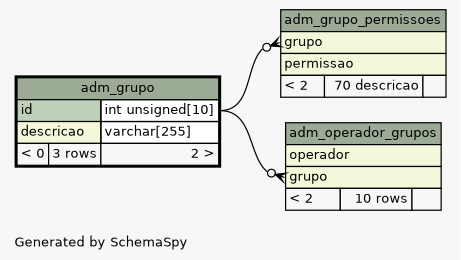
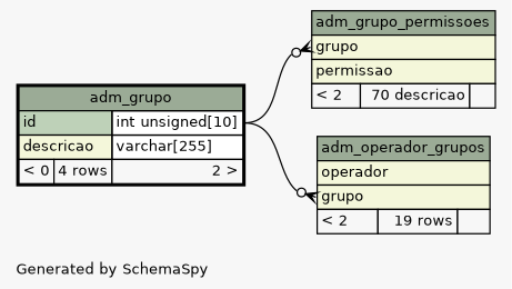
  digraph {
    bgcolor="#f7f7f7"
    fontname=Helvetica
    fontsize=11
    label="\nGenerated by SchemaSpy"
    labeljust=l
    nodesep=0.18
    rankdir=RL
    ranksep=0.46
    node [fontname=Helvetica fontsize=11 shape=plaintext]
    edge [arrowhead=none arrowsize=0.8 arrowtail=crowodot dir=back headport="id.type:e" tailport="grupo:w"]
    n1 [label=<     <TABLE BORDER="0" CELLBORDER="1" CELLSPACING="0" BGCOLOR="#ffffff">       <TR><TD COLSPAN="3" BGCOLOR="#9bab96" ALIGN="CENTER">adm_grupo_permissoes</TD></TR>       <TR><TD PORT="grupo" COLSPAN="3" BGCOLOR="#f4f7da" ALIGN="LEFT">grupo</TD></TR>       <TR><TD PORT="permissao" COLSPAN="3" BGCOLOR="#f4f7da" ALIGN="LEFT">permissao</TD></TR>       <TR><TD ALIGN="LEFT" BGCOLOR="#f7f7f7">&lt; 2</TD><TD ALIGN="RIGHT" BGCOLOR="#f7f7f7">70 descricao</TD><TD ALIGN="RIGHT" BGCOLOR="#f7f7f7">  </TD></TR>     </TABLE>>]
-   n2 [label=<     <TABLE BORDER="2" CELLBORDER="1" CELLSPACING="0" BGCOLOR="#ffffff">       <TR><TD COLSPAN="3" BGCOLOR="#9bab96" ALIGN="CENTER">adm_grupo</TD></TR>       <TR><TD PORT="id" COLSPAN="2" BGCOLOR="#bed1b8" ALIGN="LEFT">id</TD><TD PORT="id.type" ALIGN="LEFT">int unsigned[10]</TD></TR>       <TR><TD PORT="descricao" COLSPAN="2" BGCOLOR="#f4f7da" ALIGN="LEFT">descricao</TD><TD PORT="descricao.type" ALIGN="LEFT">varchar[255]</TD></TR>       <TR><TD ALIGN="LEFT" BGCOLOR="#f7f7f7">&lt; 0</TD><TD ALIGN="RIGHT" BGCOLOR="#f7f7f7">3 rows</TD><TD ALIGN="RIGHT" BGCOLOR="#f7f7f7">2 &gt;</TD></TR>     </TABLE>>]
-   n3 [label=<     <TABLE BORDER="0" CELLBORDER="1" CELLSPACING="0" BGCOLOR="#ffffff">       <TR><TD COLSPAN="3" BGCOLOR="#9bab96" ALIGN="CENTER">adm_operador_grupos</TD></TR>       <TR><TD PORT="operador" COLSPAN="3" BGCOLOR="#f4f7da" ALIGN="LEFT">operador</TD></TR>       <TR><TD PORT="grupo" COLSPAN="3" BGCOLOR="#f4f7da" ALIGN="LEFT">grupo</TD></TR>       <TR><TD ALIGN="LEFT" BGCOLOR="#f7f7f7">&lt; 2</TD><TD ALIGN="RIGHT" BGCOLOR="#f7f7f7">10 rows</TD><TD ALIGN="RIGHT" BGCOLOR="#f7f7f7">  </TD></TR>     </TABLE>>]
+   n2 [label=<     <TABLE BORDER="2" CELLBORDER="1" CELLSPACING="0" BGCOLOR="#ffffff">       <TR><TD COLSPAN="3" BGCOLOR="#9bab96" ALIGN="CENTER">adm_grupo</TD></TR>       <TR><TD PORT="id" COLSPAN="2" BGCOLOR="#bed1b8" ALIGN="LEFT">id</TD><TD PORT="id.type" ALIGN="LEFT">int unsigned[10]</TD></TR>       <TR><TD PORT="descricao" COLSPAN="2" BGCOLOR="#f4f7da" ALIGN="LEFT">descricao</TD><TD PORT="descricao.type" ALIGN="LEFT">varchar[255]</TD></TR>       <TR><TD ALIGN="LEFT" BGCOLOR="#f7f7f7">&lt; 0</TD><TD ALIGN="RIGHT" BGCOLOR="#f7f7f7">4 rows</TD><TD ALIGN="RIGHT" BGCOLOR="#f7f7f7">2 &gt;</TD></TR>     </TABLE>>]
+   n3 [label=<     <TABLE BORDER="0" CELLBORDER="1" CELLSPACING="0" BGCOLOR="#ffffff">       <TR><TD COLSPAN="3" BGCOLOR="#9bab96" ALIGN="CENTER">adm_operador_grupos</TD></TR>       <TR><TD PORT="operador" COLSPAN="3" BGCOLOR="#f4f7da" ALIGN="LEFT">operador</TD></TR>       <TR><TD PORT="grupo" COLSPAN="3" BGCOLOR="#f4f7da" ALIGN="LEFT">grupo</TD></TR>       <TR><TD ALIGN="LEFT" BGCOLOR="#f7f7f7">&lt; 2</TD><TD ALIGN="RIGHT" BGCOLOR="#f7f7f7">19 rows</TD><TD ALIGN="RIGHT" BGCOLOR="#f7f7f7">  </TD></TR>     </TABLE>>]
    n1 -> n2
    n3 -> n2
  }
